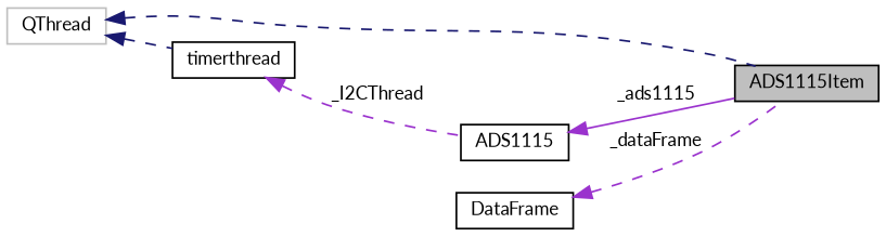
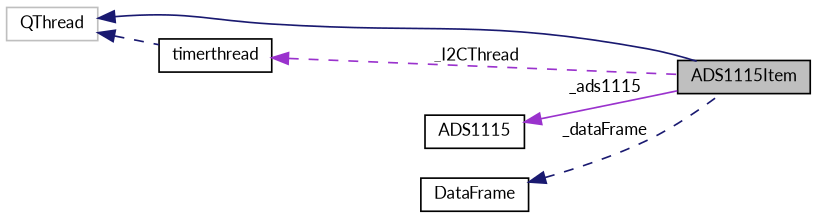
  digraph {
    fontname=Lato
    rankdir=LR
    node [color=black fillcolor=white fontname=Lato fontsize=10 shape=record style=filled]
    edge [color=darkorchid3 dir=back fontname=Lato fontsize=10 labelfontname=Helvetica labelfontsize=10 style=dashed]
    n1 [fillcolor=grey75 fontcolor=black height=0.2 label=ADS1115Item width=0.4]
    n2 [color=grey75 height=0.2 label=QThread width=0.4]
    n3 [height=0.2 label=timerthread width=0.4]
    n4 [height=0.2 label=ADS1115 width=0.4]
    n5 [height=0.2 label=DataFrame width=0.4]
-   n2 -> n1 [color=midnightblue]
+   n2 -> n1 [color=midnightblue style=solid]
    n2 -> n3 [color=midnightblue]
-   n3 -> n4 [label=" _I2CThread"]
+   n3 -> n1 [label=" _I2CThread"]
    n4 -> n1 [label=" _ads1115" style=solid]
-   n5 -> n1 [label=" _dataFrame"]
+   n5 -> n1 [color=midnightblue label=" _dataFrame"]
  }
